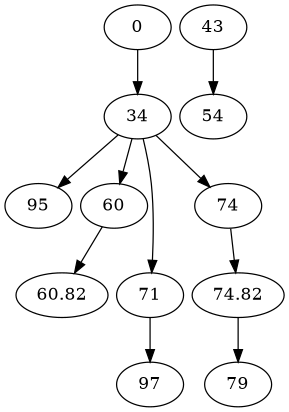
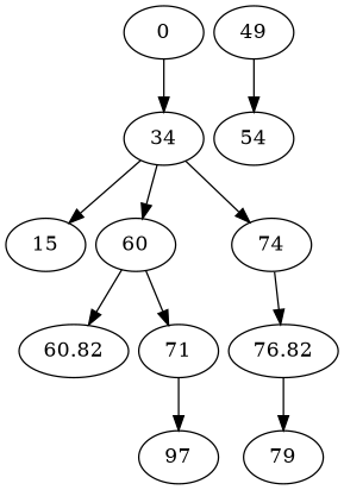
  digraph {
    nodesep=0.1
    node [fixedsize=false]
    n1 [label=0]
    n2 [label=34]
-   n3 [label=95]
+   n3 [label=15]
    n4 [label=60]
    n5 [label=74]
    n6 [label=71]
-   n7 [label=43]
+   n7 [label=49]
    n8 [label=54]
    n9 [label=60.82]
-   n10 [label=74.82]
+   n10 [label=76.82]
    n11 [label=97]
    n12 [label=79]
    n1 -> n2
    n2 -> n3
    n2 -> n4
    n2 -> n5
-   n2 -> n6
+   n4 -> n6
    n4 -> n9
    n5 -> n10
    n6 -> n11
    n7 -> n8
    n10 -> n12
  }
